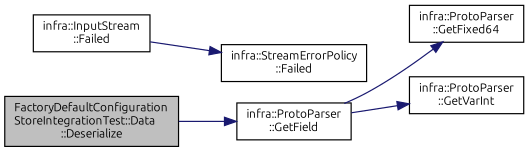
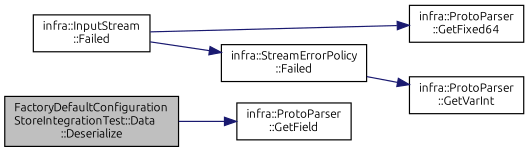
  digraph {
    fontname=Ubuntu
    rankdir=LR
    node [color=black fillcolor=white fontname=Ubuntu fontsize=10 shape=record style=filled]
    edge [color=midnightblue fontname=Ubuntu fontsize=10 labelfontname=Helvetica labelfontsize=10 style=solid]
    n1 [fillcolor=grey75 fontcolor=black height=0.2 label="FactoryDefaultConfiguration\lStoreIntegrationTest::Data\l::Deserialize" width=0.4]
    n2 [height=0.2 label="infra::ProtoParser\l::GetField" width=0.4]
    n3 [height=0.2 label="infra::ProtoParser\l::GetVarInt" width=0.4]
    n4 [height=0.2 label="infra::ProtoParser\l::GetFixed64" width=0.4]
    n5 [height=0.2 label="infra::InputStream\l::Failed" width=0.4]
    n6 [height=0.2 label="infra::StreamErrorPolicy\l::Failed" width=0.4]
    n1 -> n2
-   n2 -> n3
-   n2 -> n4
+   n6 -> n3
+   n5 -> n4
    n5 -> n6
  }
